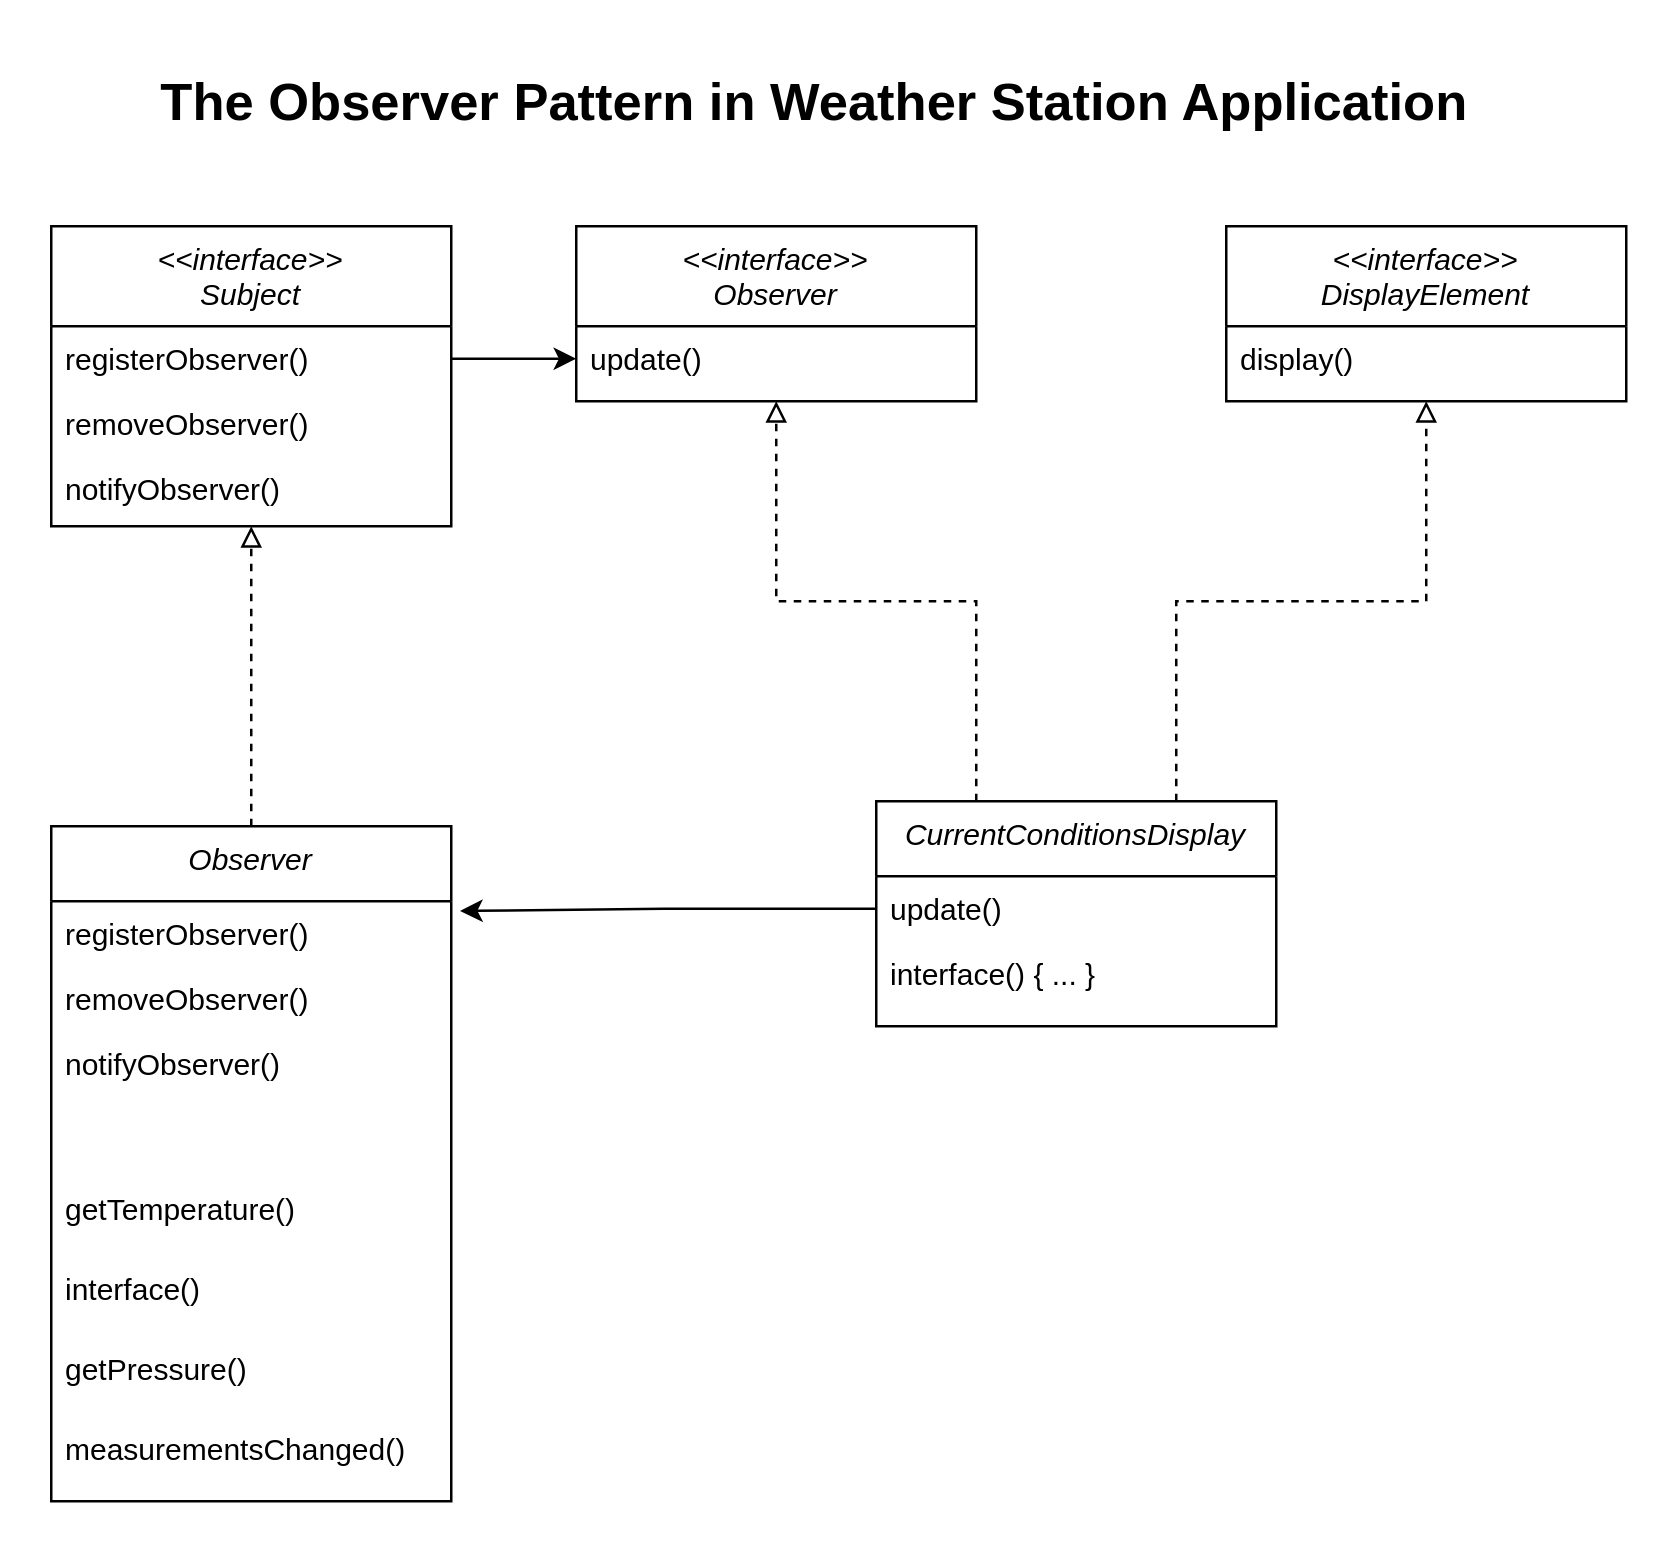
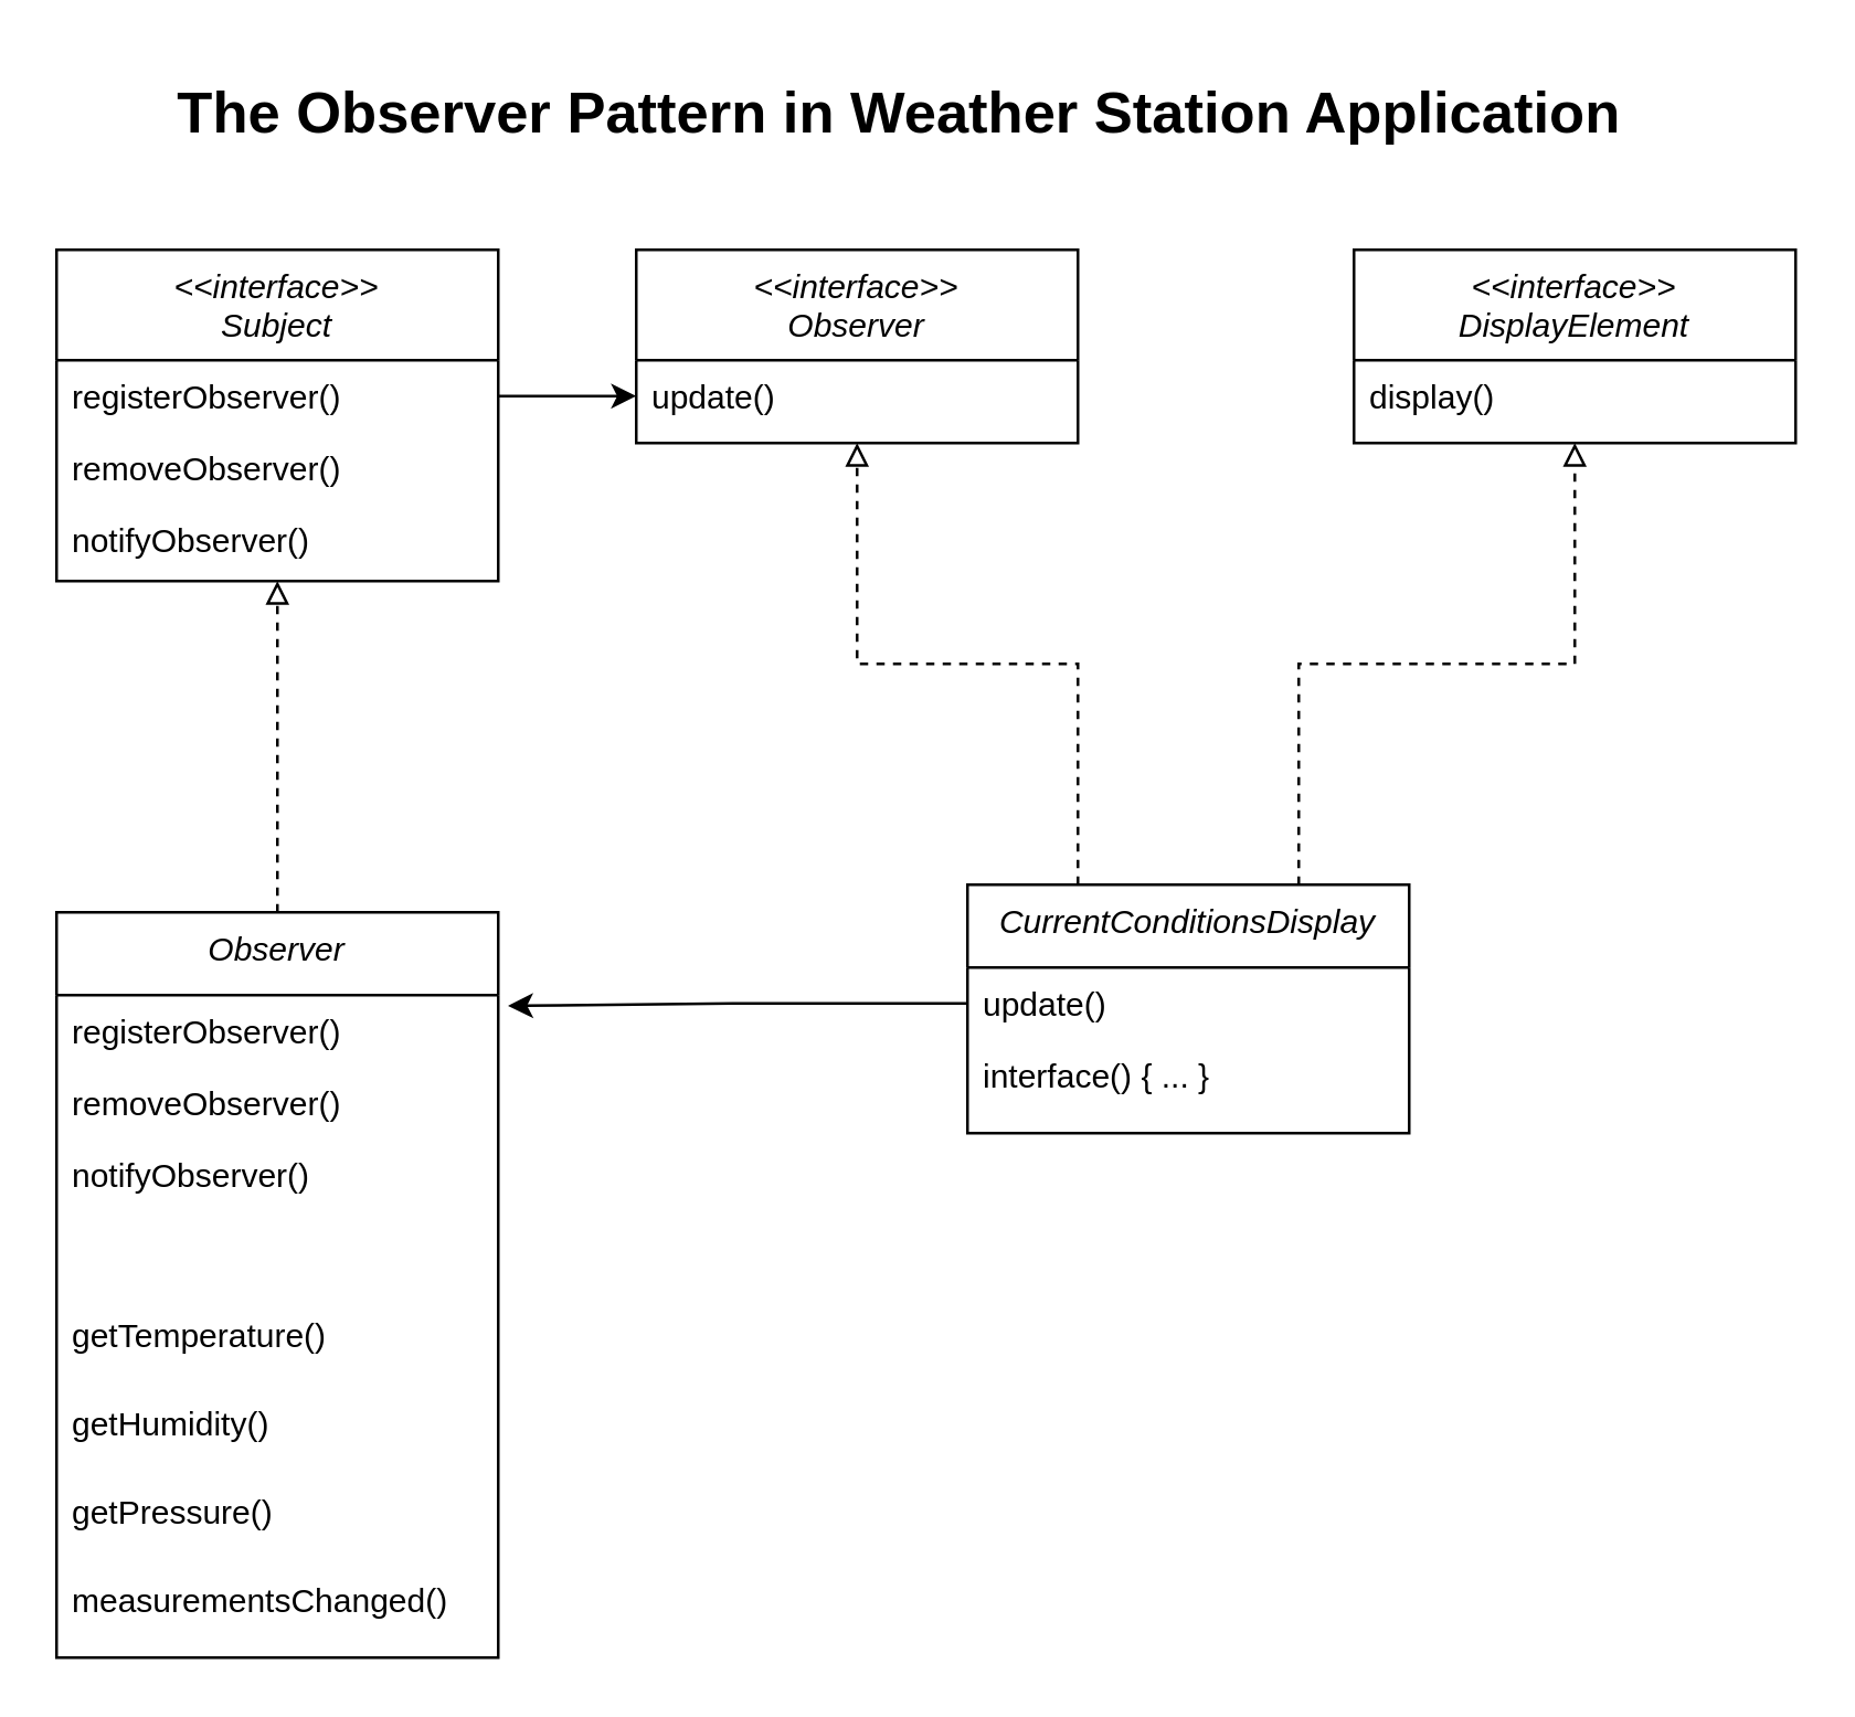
  <mxCell id="0" />
  <mxCell id="1" parent="0" />
  <mxCell id="2" value="&lt;&lt;interface&gt;&gt;&#10;Subject" style="swimlane;fontStyle=2;align=center;verticalAlign=top;childLayout=stackLayout;horizontal=1;startSize=40;horizontalStack=0;resizeParent=1;resizeLast=0;collapsible=1;marginBottom=0;rounded=0;shadow=0;strokeWidth=1;" parent="1" vertex="1"><mxGeometry x="20" y="90" width="160" height="120" as="geometry"><mxRectangle x="230" y="140" width="160" height="26" as="alternateBounds" /></mxGeometry></mxCell>
  <mxCell id="3" value="registerObserver()" style="text;align=left;verticalAlign=top;spacingLeft=4;spacingRight=4;overflow=hidden;rotatable=0;points=[[0,0.5],[1,0.5]];portConstraint=eastwest;" parent="2" vertex="1"><mxGeometry y="40" width="160" height="26" as="geometry" /></mxCell>
  <mxCell id="4" value="removeObserver()" style="text;align=left;verticalAlign=top;spacingLeft=4;spacingRight=4;overflow=hidden;rotatable=0;points=[[0,0.5],[1,0.5]];portConstraint=eastwest;rounded=0;shadow=0;html=0;" parent="2" vertex="1"><mxGeometry y="66" width="160" height="26" as="geometry" /></mxCell>
  <mxCell id="5" value="notifyObserver()" style="text;align=left;verticalAlign=top;spacingLeft=4;spacingRight=4;overflow=hidden;rotatable=0;points=[[0,0.5],[1,0.5]];portConstraint=eastwest;rounded=0;shadow=0;html=0;" parent="2" vertex="1"><mxGeometry y="92" width="160" height="26" as="geometry" /></mxCell>
  <mxCell id="6" value="&lt;&lt;interface&gt;&gt;&#10;Observer" style="swimlane;fontStyle=2;align=center;verticalAlign=top;childLayout=stackLayout;horizontal=1;startSize=40;horizontalStack=0;resizeParent=1;resizeLast=0;collapsible=1;marginBottom=0;rounded=0;shadow=0;strokeWidth=1;" vertex="1" parent="1"><mxGeometry x="230" y="90" width="160" height="70" as="geometry"><mxRectangle x="230" y="140" width="160" height="26" as="alternateBounds" /></mxGeometry></mxCell>
  <mxCell id="7" value="update()" style="text;align=left;verticalAlign=top;spacingLeft=4;spacingRight=4;overflow=hidden;rotatable=0;points=[[0,0.5],[1,0.5]];portConstraint=eastwest;" vertex="1" parent="6"><mxGeometry y="40" width="160" height="26" as="geometry" /></mxCell>
  <mxCell id="8" value="&lt;&lt;interface&gt;&gt;&#10;DisplayElement" style="swimlane;fontStyle=2;align=center;verticalAlign=top;childLayout=stackLayout;horizontal=1;startSize=40;horizontalStack=0;resizeParent=1;resizeLast=0;collapsible=1;marginBottom=0;rounded=0;shadow=0;strokeWidth=1;" vertex="1" parent="1"><mxGeometry x="490" y="90" width="160" height="70" as="geometry"><mxRectangle x="230" y="140" width="160" height="26" as="alternateBounds" /></mxGeometry></mxCell>
  <mxCell id="9" value="display()" style="text;align=left;verticalAlign=top;spacingLeft=4;spacingRight=4;overflow=hidden;rotatable=0;points=[[0,0.5],[1,0.5]];portConstraint=eastwest;" vertex="1" parent="8"><mxGeometry y="40" width="160" height="26" as="geometry" /></mxCell>
  <mxCell id="10" value="The Observer Pattern in Weather Station Application" style="text;html=1;align=center;verticalAlign=middle;resizable=0;points=[];autosize=1;strokeColor=none;fillColor=none;fontSize=21;fontStyle=1" vertex="1" parent="1"><mxGeometry x="50" y="20" width="550" height="40" as="geometry" /></mxCell>
  <mxCell id="11" style="edgeStyle=orthogonalEdgeStyle;rounded=0;orthogonalLoop=1;jettySize=auto;html=1;entryX=0.5;entryY=1;entryDx=0;entryDy=0;endArrow=block;endFill=0;dashed=1;" edge="1" parent="1" source="12" target="2"><mxGeometry relative="1" as="geometry" /></mxCell>
  <mxCell id="12" value="Observer" style="swimlane;fontStyle=2;align=center;verticalAlign=top;childLayout=stackLayout;horizontal=1;startSize=30;horizontalStack=0;resizeParent=1;resizeLast=0;collapsible=1;marginBottom=0;rounded=0;shadow=0;strokeWidth=1;" vertex="1" parent="1"><mxGeometry x="20" y="330" width="160" height="270" as="geometry"><mxRectangle x="230" y="140" width="160" height="26" as="alternateBounds" /></mxGeometry></mxCell>
  <mxCell id="13" value="registerObserver()" style="text;align=left;verticalAlign=top;spacingLeft=4;spacingRight=4;overflow=hidden;rotatable=0;points=[[0,0.5],[1,0.5]];portConstraint=eastwest;" vertex="1" parent="12"><mxGeometry y="30" width="160" height="26" as="geometry" /></mxCell>
  <mxCell id="14" value="removeObserver()" style="text;align=left;verticalAlign=top;spacingLeft=4;spacingRight=4;overflow=hidden;rotatable=0;points=[[0,0.5],[1,0.5]];portConstraint=eastwest;rounded=0;shadow=0;html=0;" vertex="1" parent="12"><mxGeometry y="56" width="160" height="26" as="geometry" /></mxCell>
  <mxCell id="15" value="notifyObserver()" style="text;align=left;verticalAlign=top;spacingLeft=4;spacingRight=4;overflow=hidden;rotatable=0;points=[[0,0.5],[1,0.5]];portConstraint=eastwest;rounded=0;shadow=0;html=0;" vertex="1" parent="12"><mxGeometry y="82" width="160" height="58" as="geometry" /></mxCell>
  <mxCell id="16" value="getTemperature()" style="text;align=left;verticalAlign=top;spacingLeft=4;spacingRight=4;overflow=hidden;rotatable=0;points=[[0,0.5],[1,0.5]];portConstraint=eastwest;rounded=0;shadow=0;html=0;" vertex="1" parent="12"><mxGeometry y="140" width="160" height="32" as="geometry" /></mxCell>
- <mxCell id="17" value="interface()" style="text;align=left;verticalAlign=top;spacingLeft=4;spacingRight=4;overflow=hidden;rotatable=0;points=[[0,0.5],[1,0.5]];portConstraint=eastwest;rounded=0;shadow=0;html=0;" vertex="1" parent="12"><mxGeometry y="172" width="160" height="32" as="geometry" /></mxCell>
+ <mxCell id="17" value="getHumidity()" style="text;align=left;verticalAlign=top;spacingLeft=4;spacingRight=4;overflow=hidden;rotatable=0;points=[[0,0.5],[1,0.5]];portConstraint=eastwest;rounded=0;shadow=0;html=0;" vertex="1" parent="12"><mxGeometry y="172" width="160" height="32" as="geometry" /></mxCell>
  <mxCell id="18" value="getPressure()" style="text;align=left;verticalAlign=top;spacingLeft=4;spacingRight=4;overflow=hidden;rotatable=0;points=[[0,0.5],[1,0.5]];portConstraint=eastwest;rounded=0;shadow=0;html=0;" vertex="1" parent="12"><mxGeometry y="204" width="160" height="32" as="geometry" /></mxCell>
  <mxCell id="19" value="measurementsChanged()" style="text;align=left;verticalAlign=top;spacingLeft=4;spacingRight=4;overflow=hidden;rotatable=0;points=[[0,0.5],[1,0.5]];portConstraint=eastwest;rounded=0;shadow=0;html=0;" vertex="1" parent="12"><mxGeometry y="236" width="160" height="32" as="geometry" /></mxCell>
  <mxCell id="20" style="edgeStyle=orthogonalEdgeStyle;rounded=0;orthogonalLoop=1;jettySize=auto;html=1;entryX=0;entryY=0.5;entryDx=0;entryDy=0;" edge="1" parent="1" source="3" target="7"><mxGeometry relative="1" as="geometry" /></mxCell>
  <mxCell id="21" style="edgeStyle=orthogonalEdgeStyle;rounded=0;orthogonalLoop=1;jettySize=auto;html=1;exitX=0.75;exitY=0;exitDx=0;exitDy=0;entryX=0.5;entryY=1;entryDx=0;entryDy=0;endArrow=block;endFill=0;dashed=1;" edge="1" parent="1" source="23" target="8"><mxGeometry relative="1" as="geometry" /></mxCell>
  <mxCell id="22" style="edgeStyle=orthogonalEdgeStyle;rounded=0;orthogonalLoop=1;jettySize=auto;html=1;exitX=0.25;exitY=0;exitDx=0;exitDy=0;entryX=0.5;entryY=1;entryDx=0;entryDy=0;endArrow=block;endFill=0;dashed=1;" edge="1" parent="1" source="23" target="6"><mxGeometry relative="1" as="geometry" /></mxCell>
  <mxCell id="23" value="CurrentConditionsDisplay" style="swimlane;fontStyle=2;align=center;verticalAlign=top;childLayout=stackLayout;horizontal=1;startSize=30;horizontalStack=0;resizeParent=1;resizeLast=0;collapsible=1;marginBottom=0;rounded=0;shadow=0;strokeWidth=1;" vertex="1" parent="1"><mxGeometry x="350" y="320" width="160" height="90" as="geometry"><mxRectangle x="230" y="140" width="160" height="26" as="alternateBounds" /></mxGeometry></mxCell>
  <mxCell id="24" value="update()" style="text;align=left;verticalAlign=top;spacingLeft=4;spacingRight=4;overflow=hidden;rotatable=0;points=[[0,0.5],[1,0.5]];portConstraint=eastwest;" vertex="1" parent="23"><mxGeometry y="30" width="160" height="26" as="geometry" /></mxCell>
  <mxCell id="25" value="interface() { ... }" style="text;align=left;verticalAlign=top;spacingLeft=4;spacingRight=4;overflow=hidden;rotatable=0;points=[[0,0.5],[1,0.5]];portConstraint=eastwest;rounded=0;shadow=0;html=0;" vertex="1" parent="23"><mxGeometry y="56" width="160" height="26" as="geometry" /></mxCell>
  <mxCell id="26" style="edgeStyle=orthogonalEdgeStyle;rounded=0;orthogonalLoop=1;jettySize=auto;html=1;exitX=0;exitY=0.5;exitDx=0;exitDy=0;entryX=1.022;entryY=0.149;entryDx=0;entryDy=0;entryPerimeter=0;" edge="1" parent="1" source="24" target="13"><mxGeometry relative="1" as="geometry" /></mxCell>
